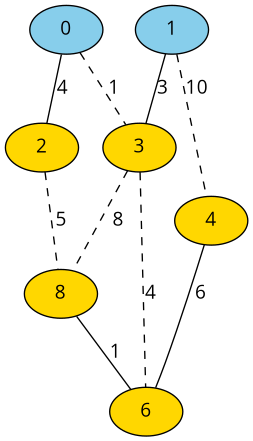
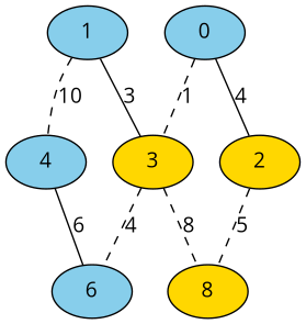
  graph {
    fontname="Open Sans"
    node [fillcolor=skyblue fontname="Open Sans" style=filled]
    edge [fontname="Open Sans" style=dashed]
    2 [fillcolor=gold]
    0
    3 [fillcolor=gold]
    1
-   4 [fillcolor=gold]
+   4
    n6 [fillcolor=gold label=8]
-   6 [fillcolor=gold]
+   6
    2 -- n6 [label=5]
    0 -- 2 [label=4 style=solid]
    0 -- 3 [label=1]
    3 -- n6 [label=8]
    3 -- 6 [label=4]
    1 -- 3 [label=3 style=solid]
    1 -- 4 [label=10]
    4 -- 6 [label=6 style=solid]
-   n6 -- 6 [label=1 style=solid]
  }
